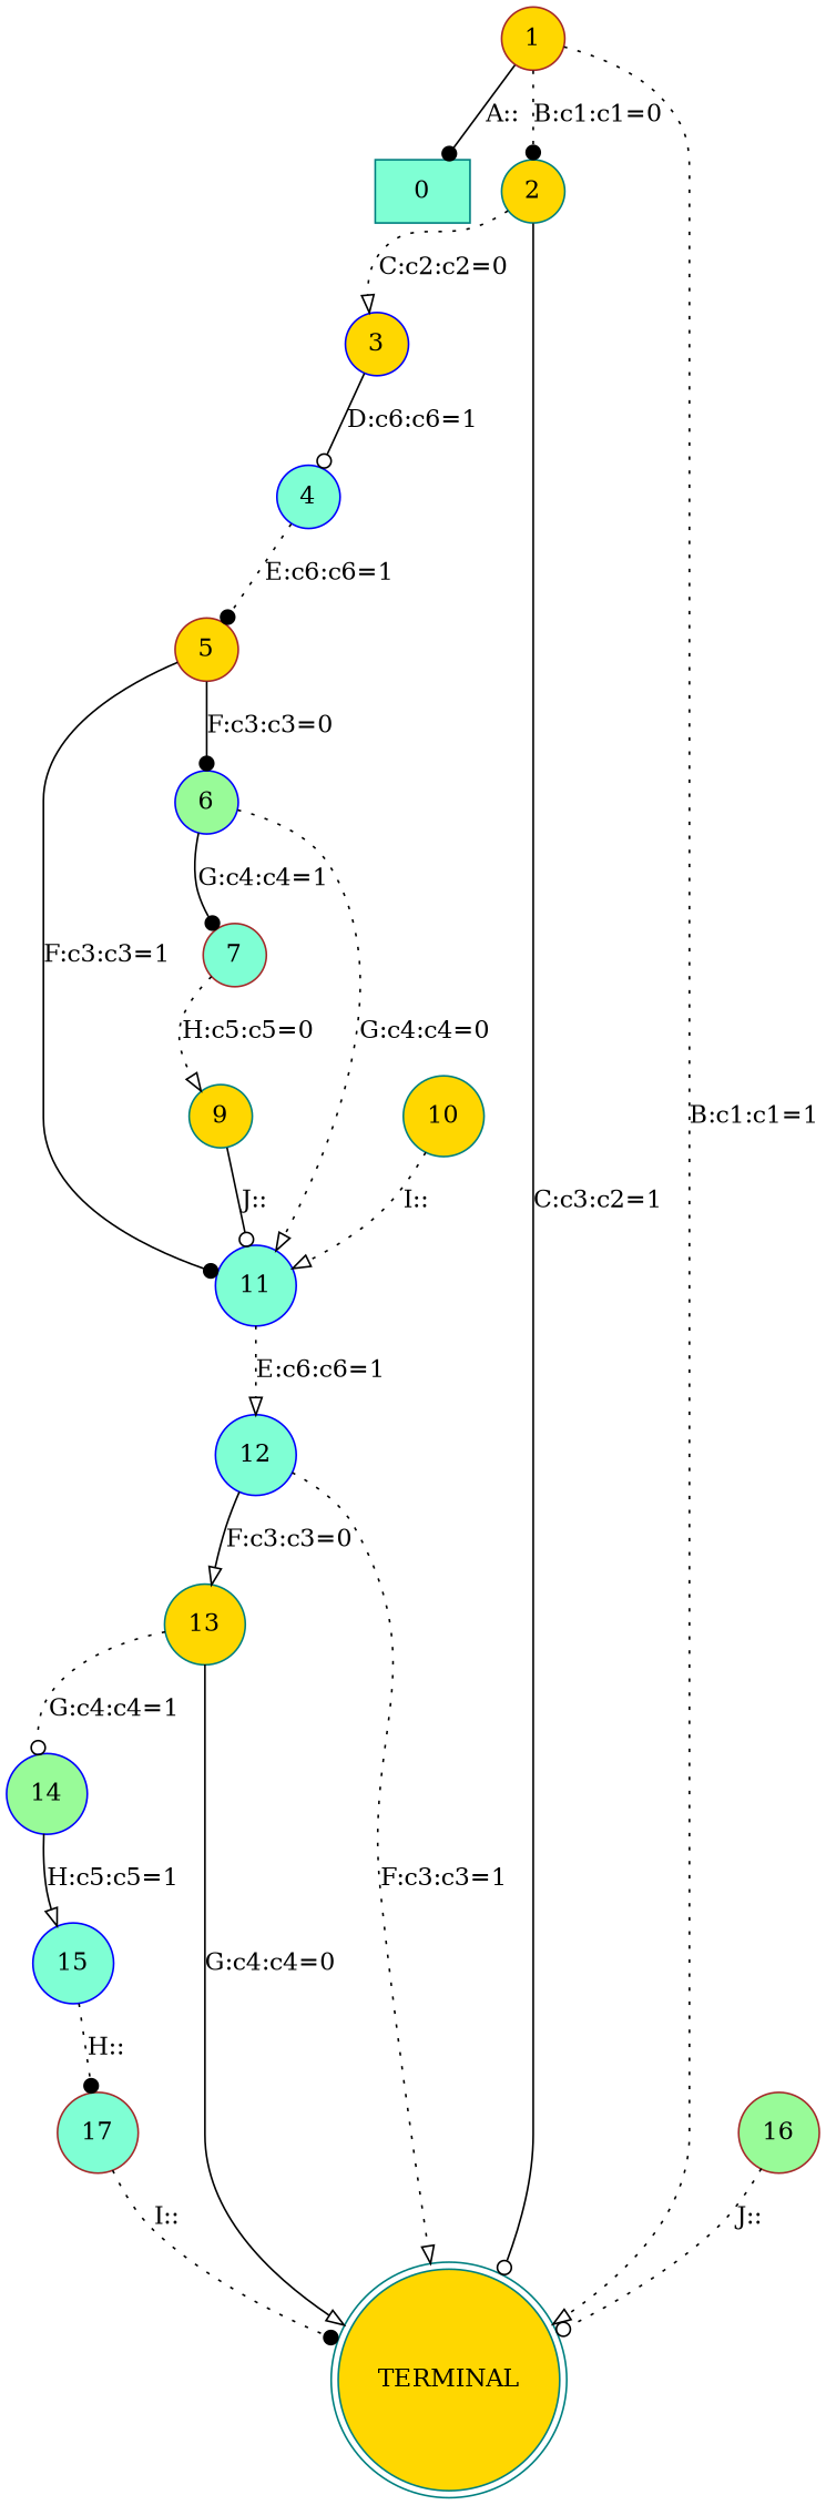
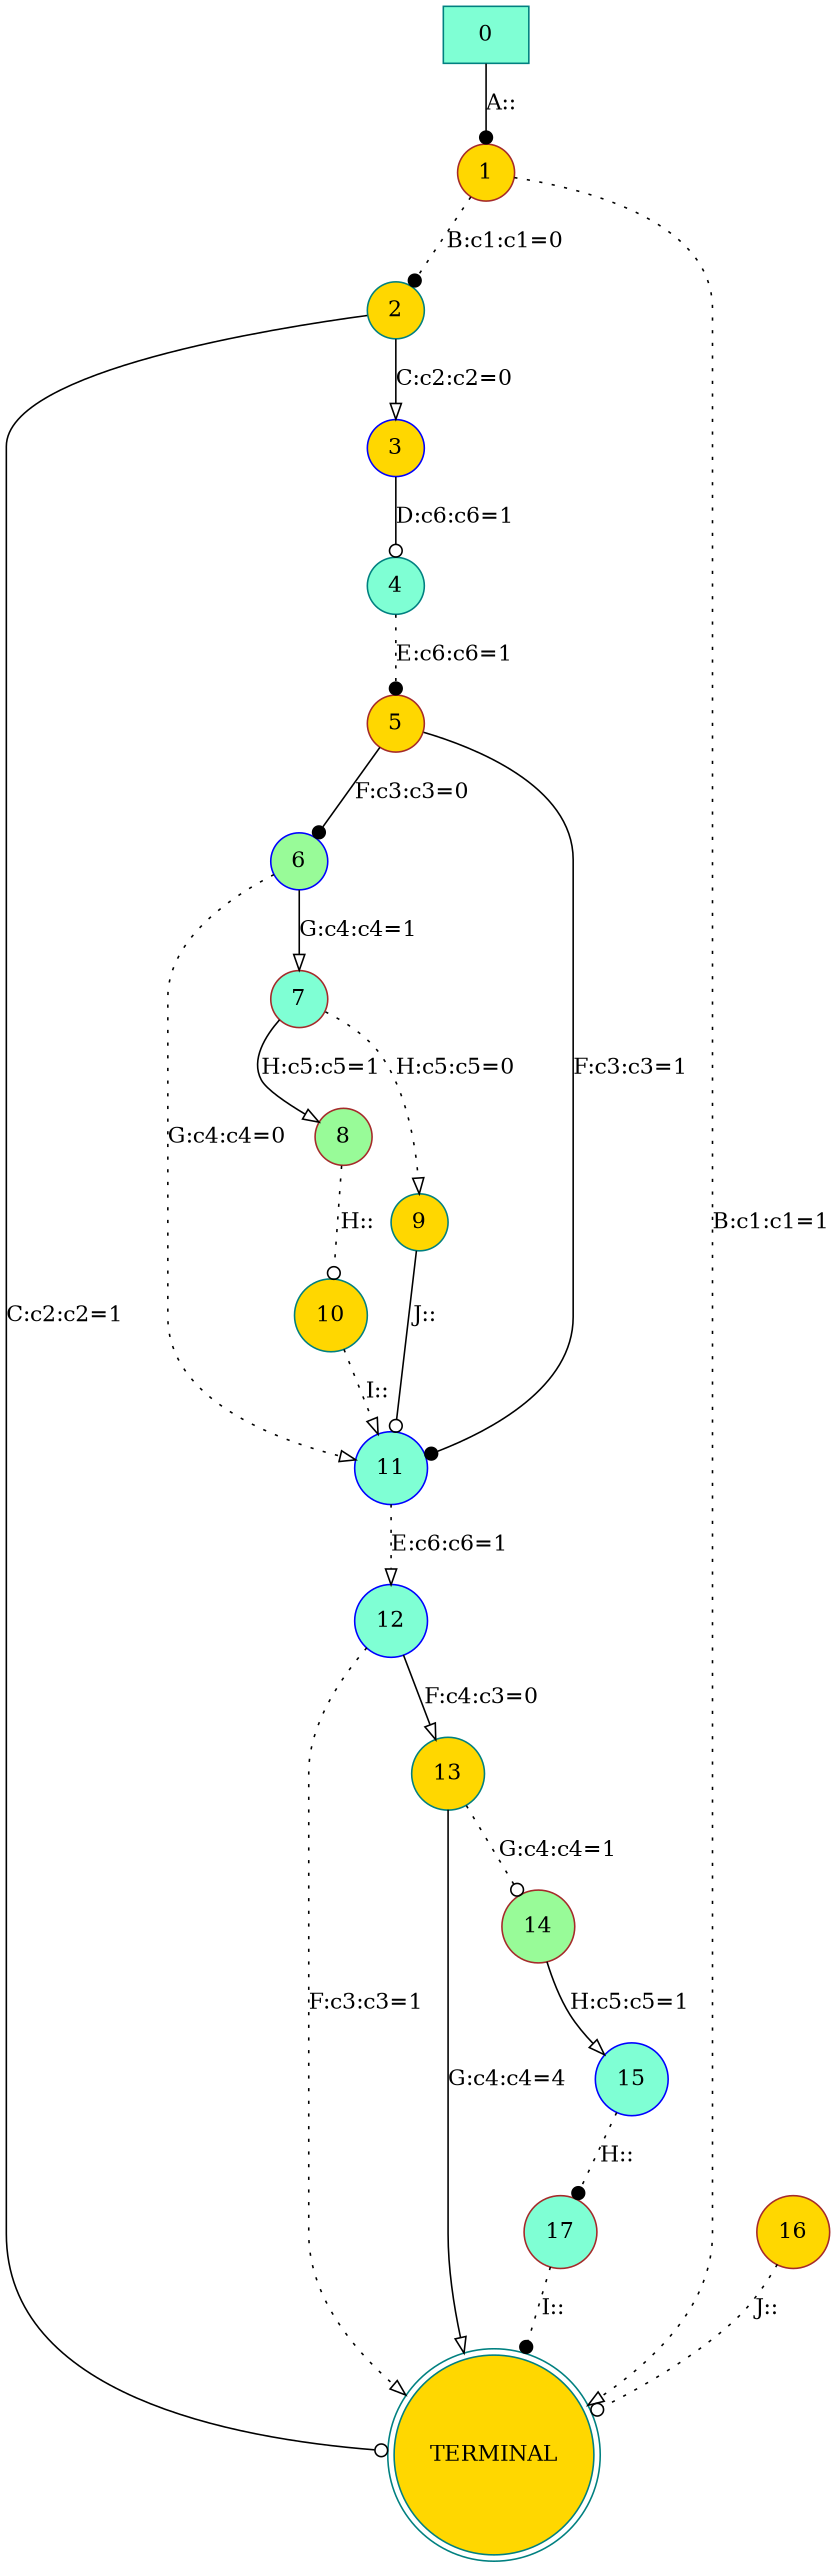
  strict digraph {
    node [color=blue fillcolor=gold shape=circle style=filled]
    edge [arrowhead=onormal style=dotted transition_probability="1/2"]
    n1 [color=teal fillcolor=aquamarine label=0 shape=box]
    n2 [color=brown label=1]
    n3 [color=teal label=2]
    n4 [color=teal label=TERMINAL shape=doublecircle]
    n5 [label=3]
-   n6 [fillcolor=aquamarine label=4]
+   n6 [color=teal fillcolor=aquamarine label=4]
    n7 [color=brown label=5]
    n8 [fillcolor=palegreen label=6]
    n9 [fillcolor=aquamarine label=11]
    n10 [color=brown fillcolor=aquamarine label=7]
    n11 [fillcolor=aquamarine label=12]
+   n12 [color=brown fillcolor=palegreen label=8]
    n13 [color=teal label=9]
    n14 [color=teal label=10]
    n15 [color=teal label=13]
-   n16 [fillcolor=palegreen label=14]
+   n16 [color=brown fillcolor=palegreen label=14]
    n17 [fillcolor=aquamarine label=15]
    n18 [color=brown fillcolor=aquamarine label=17]
-   n19 [color=brown fillcolor=palegreen label=16]
-   n2 -> n1 [arrowhead=dot label="A::" style=solid transition_probability=1]
+   n19 [color=brown label=16]
+   n1 -> n2 [arrowhead=dot label="A::" style=solid transition_probability=1]
    n2 -> n3 [arrowhead=dot label="B:c1:c1=0"]
    n2 -> n4 [label="B:c1:c1=1"]
-   n3 -> n4 [arrowhead=odot label="C:c3:c2=1" style=solid]
-   n3 -> n5 [label="C:c2:c2=0"]
+   n3 -> n4 [arrowhead=odot label="C:c2:c2=1" style=solid]
+   n3 -> n5 [label="C:c2:c2=0" style=solid]
    n5 -> n6 [arrowhead=odot label="D:c6:c6=1" style=solid transition_probability=1]
    n6 -> n7 [arrowhead=dot label="E:c6:c6=1" transition_probability=1]
    n7 -> n8 [arrowhead=dot label="F:c3:c3=0" style=solid]
    n7 -> n9 [arrowhead=dot label="F:c3:c3=1" style=solid]
    n8 -> n9 [label="G:c4:c4=0"]
-   n8 -> n10 [arrowhead=dot label="G:c4:c4=1" style=solid]
+   n8 -> n10 [label="G:c4:c4=1" style=solid]
    n9 -> n11 [label="E:c6:c6=1" transition_probability=1]
+   n10 -> n12 [label="H:c5:c5=1" style=solid]
    n10 -> n13 [label="H:c5:c5=0"]
    n11 -> n4 [label="F:c3:c3=1"]
-   n11 -> n15 [label="F:c3:c3=0" style=solid]
+   n11 -> n15 [label="F:c4:c3=0" style=solid]
+   n12 -> n14 [arrowhead=odot label="H::" transition_probability=1]
    n13 -> n9 [arrowhead=odot label="J::" style=solid transition_probability=1]
    n14 -> n9 [label="I::" transition_probability=1]
-   n15 -> n4 [label="G:c4:c4=0" style=solid]
+   n15 -> n4 [label="G:c4:c4=4" style=solid]
    n15 -> n16 [arrowhead=odot label="G:c4:c4=1"]
    n16 -> n17 [label="H:c5:c5=1" style=solid]
    n17 -> n18 [arrowhead=dot label="H::" transition_probability=1]
    n18 -> n4 [arrowhead=dot label="I::" transition_probability=1]
    n19 -> n4 [arrowhead=odot label="J::" transition_probability=1]
  }
